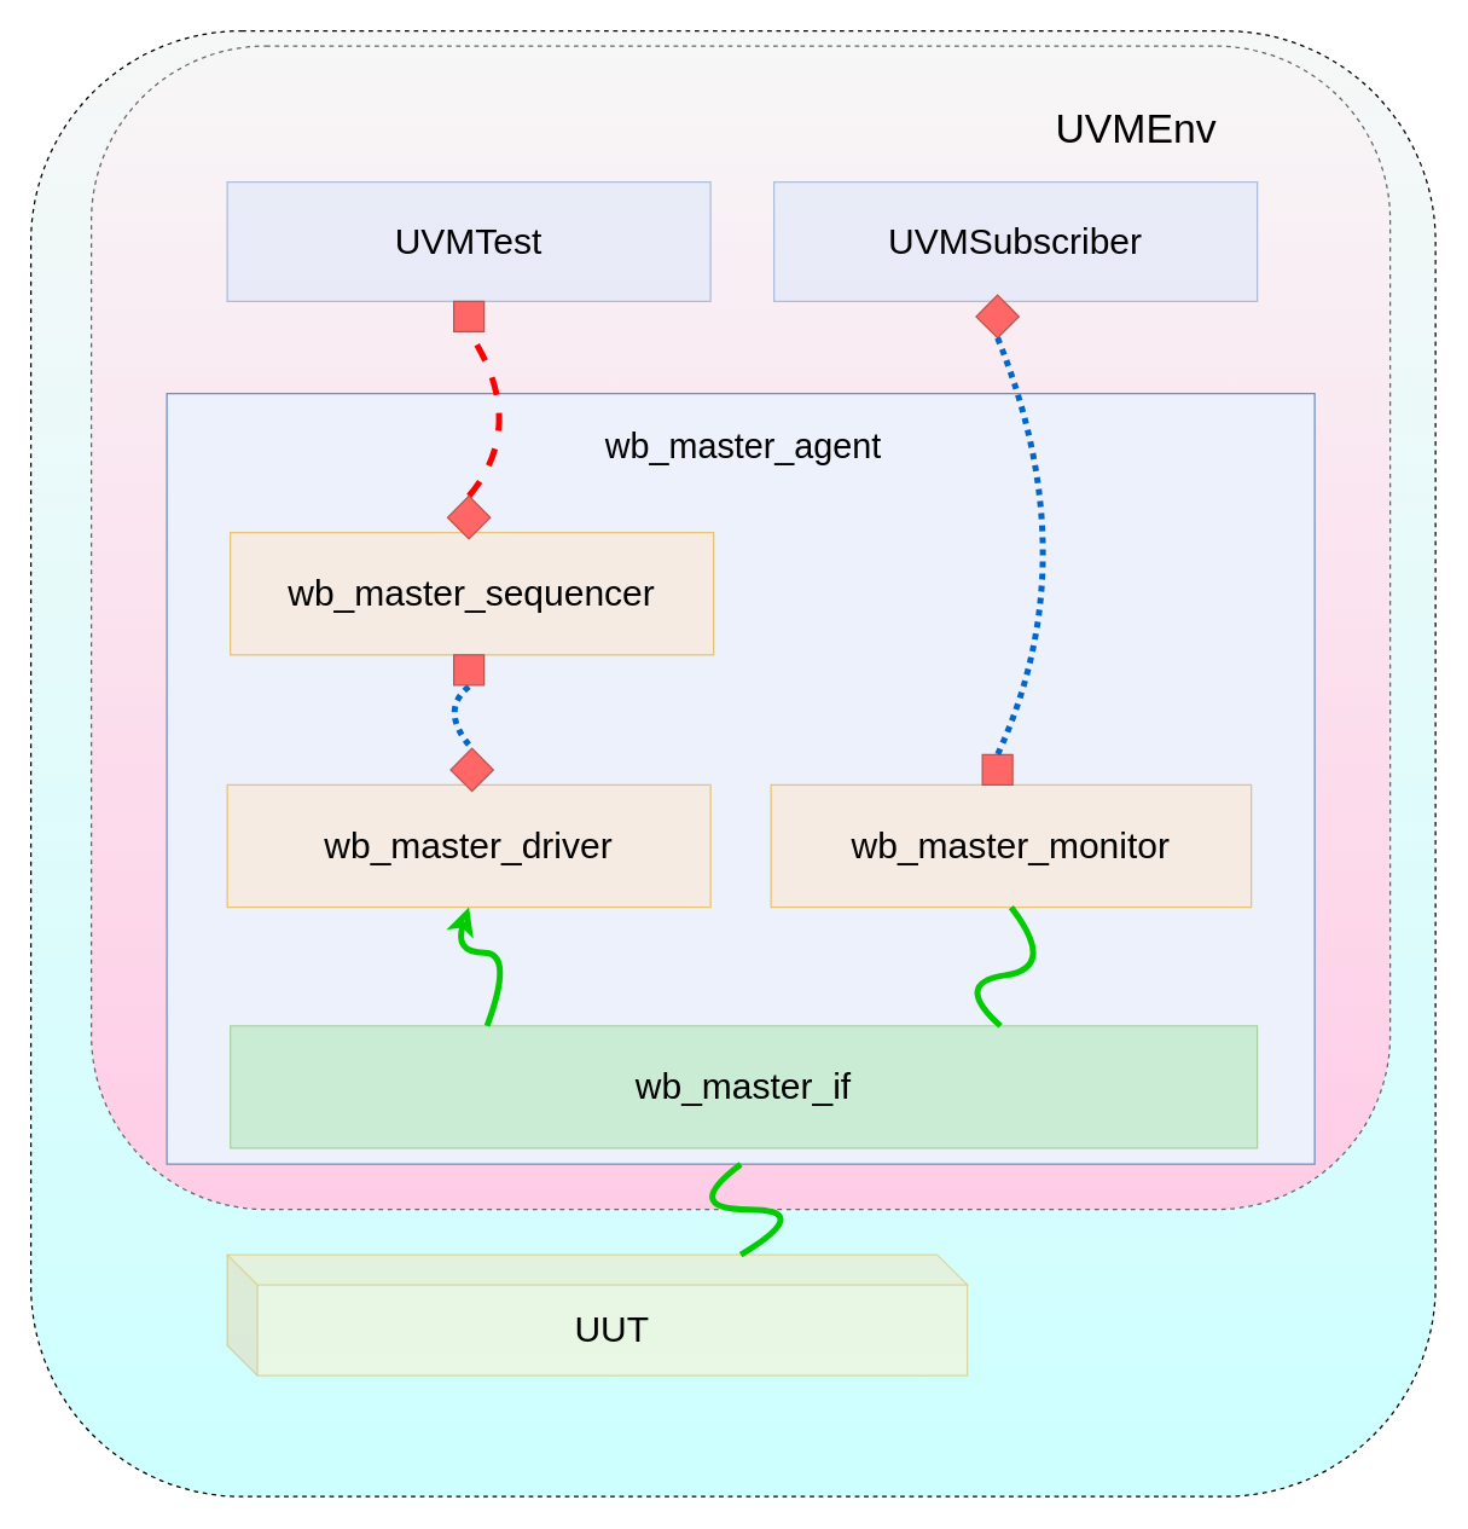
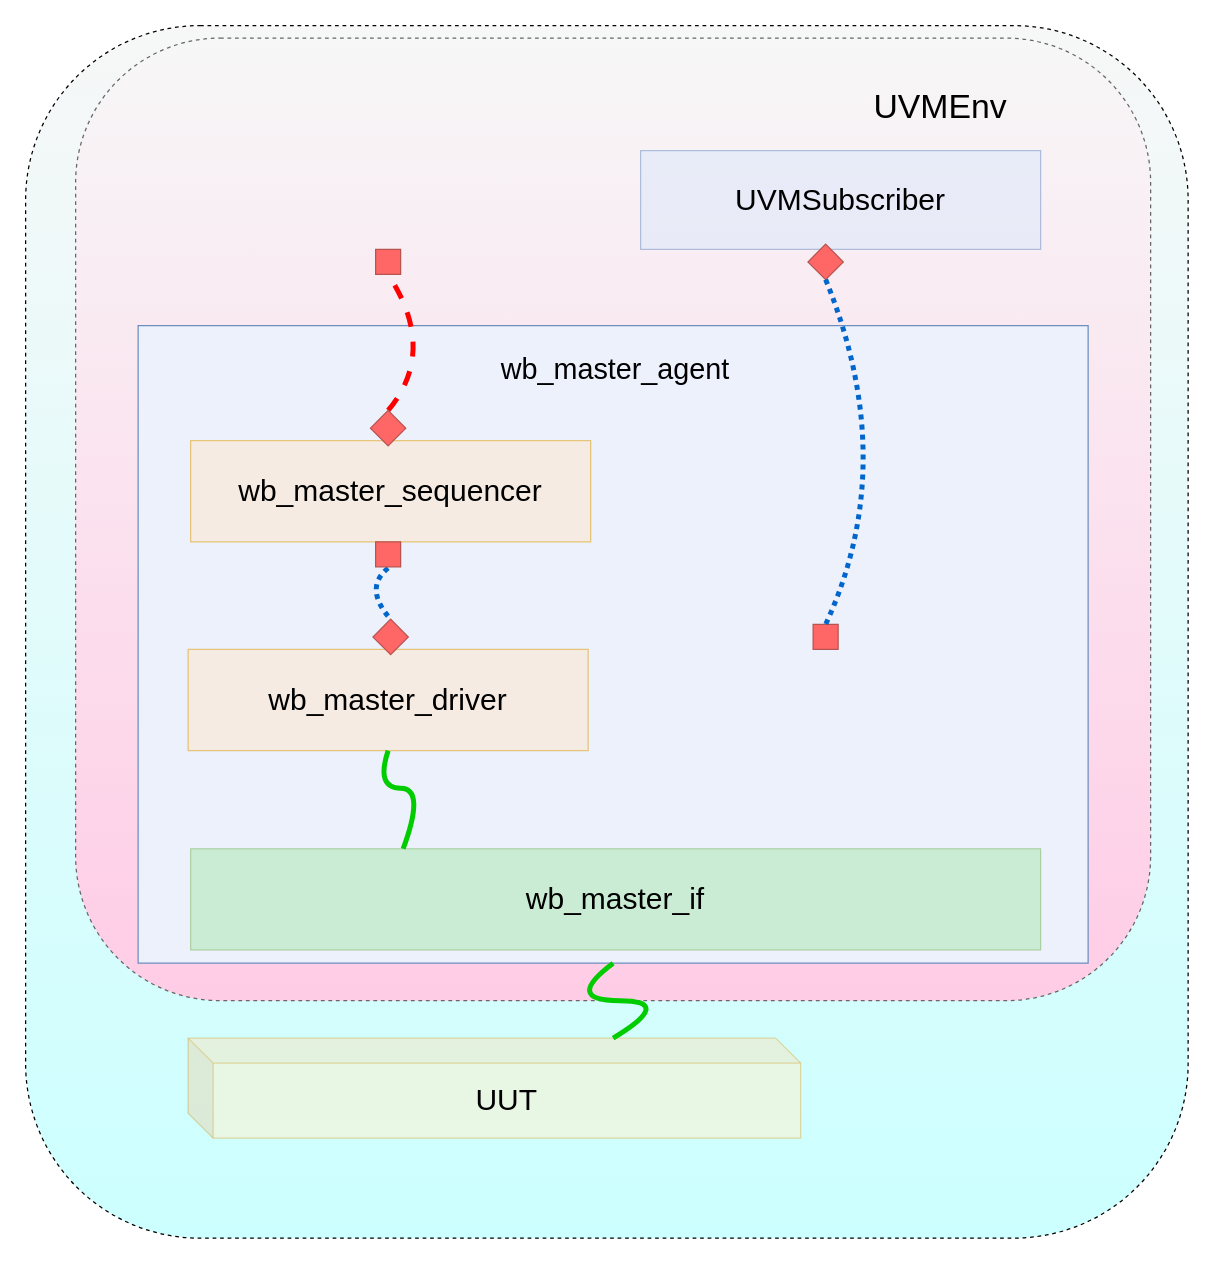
  <mxCell id="0" style=";html=1;" />
  <mxCell id="1" style=";html=1;" parent="0" />
  <mxCell id="2" value="" style="rounded=1;whiteSpace=wrap;html=1;dashed=1;fillColor=#F7F7F7;fontSize=27;gradientColor=#CCFFFF;" vertex="1" parent="1"><mxGeometry x="20" y="20" width="930" height="970" as="geometry" /></mxCell>
  <mxCell id="3" value="" style="rounded=1;whiteSpace=wrap;html=1;fontSize=27;dashed=1;strokeColor=#666666;fontColor=#333333;fillColor=#F7F7F7;gradientColor=#FFCCE6;" vertex="1" parent="1"><mxGeometry x="60" y="30" width="860" height="770" as="geometry" /></mxCell>
  <mxCell id="4" value="" style="rounded=0;whiteSpace=wrap;html=1;strokeColor=#6c8ebf;fillColor=#EDF1FC;" vertex="1" parent="1"><mxGeometry x="110" y="260" width="760" height="510" as="geometry" /></mxCell>
- <mxCell id="5" value="UVMTest" style="rectangle;whiteSpace=wrap;html=1;rounded=0;shadow=0;strokeWidth=1;fillColor=#dae8fc;fontSize=24;align=center;strokeColor=#6c8ebf;opacity=50;" parent="1" vertex="1"><mxGeometry x="150" y="120" width="320" height="79" as="geometry" /></mxCell>
  <mxCell id="6" value="wb_master_sequencer" style="rectangle;whiteSpace=wrap;html=1;rounded=0;shadow=0;strokeWidth=1;fillColor=#ffe6cc;fontSize=24;align=center;strokeColor=#d79b00;opacity=50;" parent="1" vertex="1"><mxGeometry x="152" y="352" width="320" height="81" as="geometry" /></mxCell>
  <mxCell id="7" value="wb_master_driver" style="rectangle;whiteSpace=wrap;html=1;rounded=0;shadow=0;strokeWidth=1;fillColor=#ffe6cc;fontSize=24;align=center;strokeColor=#d79b00;opacity=50;" parent="1" vertex="1"><mxGeometry x="150" y="519" width="320" height="81" as="geometry" /></mxCell>
  <mxCell id="8" value="&lt;span&gt;wb_master_if&lt;/span&gt;" style="rectangle;whiteSpace=wrap;html=1;rounded=0;shadow=0;strokeWidth=1;fontSize=24;align=center;strokeColor=#82b366;opacity=50;fillColor=#A7E8AE;" parent="1" vertex="1"><mxGeometry x="152" y="678.5" width="680" height="81" as="geometry" /></mxCell>
- <mxCell id="9" value="wb_master_monitor" style="rectangle;whiteSpace=wrap;html=1;rounded=0;shadow=0;strokeWidth=1;fillColor=#ffe6cc;fontSize=24;align=center;strokeColor=#d79b00;opacity=50;" parent="1" vertex="1"><mxGeometry x="510" y="519" width="318" height="81" as="geometry" /></mxCell>
  <mxCell id="10" style="edgeStyle=none;curved=1;html=1;endArrow=none;endFill=0;strokeColor=#0066CC;strokeWidth=4;fontSize=24;dashed=1;dashPattern=1 1;entryX=1;entryY=0;entryDx=0;entryDy=0;" parent="1" target="21" edge="1"><mxGeometry relative="1" as="geometry"><Array as="points"><mxPoint x="290" y="470" /></Array><mxPoint x="310" y="454" as="sourcePoint" /><mxPoint x="340" y="704" as="targetPoint" /></mxGeometry></mxCell>
  <mxCell id="11" value="" style="whiteSpace=wrap;html=1;rounded=0;shadow=0;strokeWidth=1;fillColor=#FF6666;fontSize=24;align=right;strokeColor=#b85450;" parent="1" vertex="1"><mxGeometry x="300" y="199" width="20" height="20" as="geometry" /></mxCell>
  <mxCell id="12" value="" style="whiteSpace=wrap;html=1;rounded=0;shadow=0;strokeWidth=1;fillColor=#FF6666;fontSize=24;align=right;strokeColor=#b85450;" parent="1" vertex="1"><mxGeometry x="300" y="433" width="20" height="20" as="geometry" /></mxCell>
- <mxCell id="13" style="edgeStyle=none;curved=1;html=1;endArrow=classic;endFill=0;fontSize=24;strokeWidth=4;strokeColor=#00CC00;exitX=0.25;exitY=0;exitDx=0;exitDy=0;entryX=0.5;entryY=1;entryDx=0;entryDy=0;" parent="1" source="8" target="7" edge="1"><mxGeometry relative="1" as="geometry"><Array as="points"><mxPoint x="340" y="630" /><mxPoint x="300" y="630" /></Array><mxPoint x="659.999" y="479.29" as="sourcePoint" /><mxPoint x="1040" y="250" as="targetPoint" /></mxGeometry></mxCell>
+ <mxCell id="13" style="edgeStyle=none;curved=1;html=1;endArrow=none;endFill=0;fontSize=24;strokeWidth=4;strokeColor=#00CC00;exitX=0.25;exitY=0;exitDx=0;exitDy=0;entryX=0.5;entryY=1;entryDx=0;entryDy=0;" parent="1" source="8" target="7" edge="1"><mxGeometry relative="1" as="geometry"><Array as="points"><mxPoint x="340" y="630" /><mxPoint x="300" y="630" /></Array><mxPoint x="659.999" y="479.29" as="sourcePoint" /><mxPoint x="1040" y="250" as="targetPoint" /></mxGeometry></mxCell>
  <mxCell id="14" style="edgeStyle=none;curved=1;html=1;endArrow=none;endFill=0;strokeColor=#FF0000;strokeWidth=4;fontSize=24;dashed=1;entryX=0.5;entryY=1;entryDx=0;entryDy=0;exitX=1;exitY=0;exitDx=0;exitDy=0;" parent="1" source="16" target="11" edge="1"><mxGeometry relative="1" as="geometry"><Array as="points"><mxPoint x="350" y="280" /></Array></mxGeometry></mxCell>
  <mxCell id="15" value="" style="whiteSpace=wrap;html=1;rounded=0;shadow=0;strokeWidth=1;fillColor=#FF6666;fontSize=24;align=right;strokeColor=#b85450;" parent="1" vertex="1"><mxGeometry x="650" y="499" width="20" height="20" as="geometry" /></mxCell>
  <mxCell id="16" value="" style="whiteSpace=wrap;html=1;rounded=0;shadow=0;strokeWidth=1;fillColor=#FF6666;fontSize=24;align=right;strokeColor=#b85450;rotation=-45;" parent="1" vertex="1"><mxGeometry x="300" y="332" width="20" height="20" as="geometry" /></mxCell>
  <mxCell id="17" value="wb_master_agent" style="text;html=1;strokeColor=none;fillColor=none;align=center;verticalAlign=middle;whiteSpace=wrap;rounded=0;shadow=0;fontSize=23;fontStyle=0" parent="1" vertex="1"><mxGeometry x="382" y="280" width="220" height="30" as="geometry" /></mxCell>
  <mxCell id="18" value="UVMEnv" style="text;html=1;strokeColor=none;fillColor=none;align=center;verticalAlign=middle;whiteSpace=wrap;rounded=0;shadow=0;fontSize=27;" parent="1" vertex="1"><mxGeometry x="672" y="70" width="160" height="30" as="geometry" /></mxCell>
  <mxCell id="19" value="UUT" style="shape=cube;whiteSpace=wrap;html=1;boundedLbl=1;backgroundOutline=1;darkOpacity=0.05;darkOpacity2=0.1;rounded=6;shadow=0;fontSize=24;align=center;strokeWidth=1;opacity=50;arcSize=0;strokeColor=#d6b656;fillColor=#FFF2CC;" vertex="1" parent="1"><mxGeometry x="150" y="830" width="490" height="80" as="geometry" /></mxCell>
  <mxCell id="20" value="UVMSubscriber" style="rectangle;whiteSpace=wrap;html=1;rounded=0;shadow=0;strokeWidth=1;fillColor=#dae8fc;fontSize=24;align=center;strokeColor=#6c8ebf;opacity=50;" vertex="1" parent="1"><mxGeometry x="512" y="120" width="320" height="79" as="geometry" /></mxCell>
  <mxCell id="21" value="" style="whiteSpace=wrap;html=1;rounded=0;shadow=0;strokeWidth=1;fillColor=#FF6666;fontSize=24;align=right;strokeColor=#b85450;rotation=-45;" vertex="1" parent="1"><mxGeometry x="302" y="499" width="20" height="20" as="geometry" /></mxCell>
  <mxCell id="22" value="" style="whiteSpace=wrap;html=1;rounded=0;shadow=0;strokeWidth=1;fillColor=#FF6666;fontSize=24;align=right;strokeColor=#b85450;rotation=-45;" vertex="1" parent="1"><mxGeometry x="650" y="199" width="20" height="20" as="geometry" /></mxCell>
  <mxCell id="23" style="edgeStyle=none;curved=1;html=1;endArrow=none;endFill=0;strokeColor=#0066CC;strokeWidth=4;fontSize=24;dashed=1;dashPattern=1 1;exitX=0;exitY=1;exitDx=0;exitDy=0;entryX=0.5;entryY=0;entryDx=0;entryDy=0;" edge="1" parent="1" source="22" target="15"><mxGeometry relative="1" as="geometry"><Array as="points"><mxPoint x="720" y="370" /></Array><mxPoint x="320" y="464" as="sourcePoint" /><mxPoint x="322" y="504.858" as="targetPoint" /></mxGeometry></mxCell>
- <mxCell id="24" style="edgeStyle=none;curved=1;html=1;endArrow=none;endFill=0;fontSize=24;strokeWidth=4;strokeColor=#00CC00;exitX=0.5;exitY=1;exitDx=0;exitDy=0;entryX=0.75;entryY=0;entryDx=0;entryDy=0;" edge="1" parent="1" source="9" target="8"><mxGeometry relative="1" as="geometry"><Array as="points"><mxPoint x="700" y="640" /><mxPoint x="630" y="650" /></Array><mxPoint x="332" y="688.5" as="sourcePoint" /><mxPoint x="320" y="610" as="targetPoint" /></mxGeometry></mxCell>
  <mxCell id="25" style="edgeStyle=none;curved=1;html=1;endArrow=none;endFill=0;fontSize=24;strokeWidth=4;strokeColor=#00CC00;exitX=0;exitY=0;exitDx=340;exitDy=0;entryX=0.5;entryY=1;entryDx=0;entryDy=0;exitPerimeter=0;" edge="1" parent="1" source="19" target="4"><mxGeometry relative="1" as="geometry"><Array as="points"><mxPoint x="540" y="800" /><mxPoint x="450" y="800" /></Array><mxPoint x="342" y="698.5" as="sourcePoint" /><mxPoint x="330" y="620" as="targetPoint" /></mxGeometry></mxCell>
